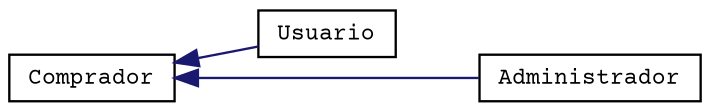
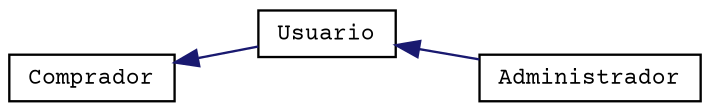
  digraph {
    fontname="Courier Prime"
    rankdir=LR
    node [color=black fillcolor=white fontname="Courier Prime" fontsize=10 shape=record style=filled]
    edge [color=midnightblue dir=back fontname="Courier Prime" fontsize=10 labelfontname=Helvetica labelfontsize=10 style=solid]
    n1 [height=0.2 label=Usuario width=0.4]
    n2 [height=0.2 label=Administrador width=0.4]
    n3 [height=0.2 label=Comprador width=0.4]
-   n3 -> n2
+   n1 -> n2
    n3 -> n1
  }
